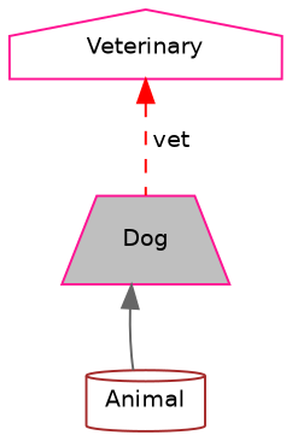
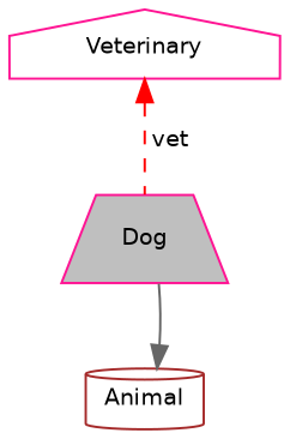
  digraph {
    node [color=deeppink fillcolor=white fontname=Helvetica fontsize=10 style=filled]
    edge [dir=back fontname=Helvetica fontsize=10 labelfontname=Helvetica labelfontsize=10]
    n1 [fillcolor=grey75 fontcolor=black height=0.2 label=Dog shape=trapezium width=0.4]
    n2 [color=brown height=0.2 label=Animal shape=cylinder width=0.4]
    n3 [height=0.2 label=Veterinary shape=house width=0.4]
-   n1 -> n2 [color=gray40 style=solid]
+   n2 -> n1 [color=gray40 style=solid]
    n3 -> n1 [color=red label=" vet" style=dashed]
  }
